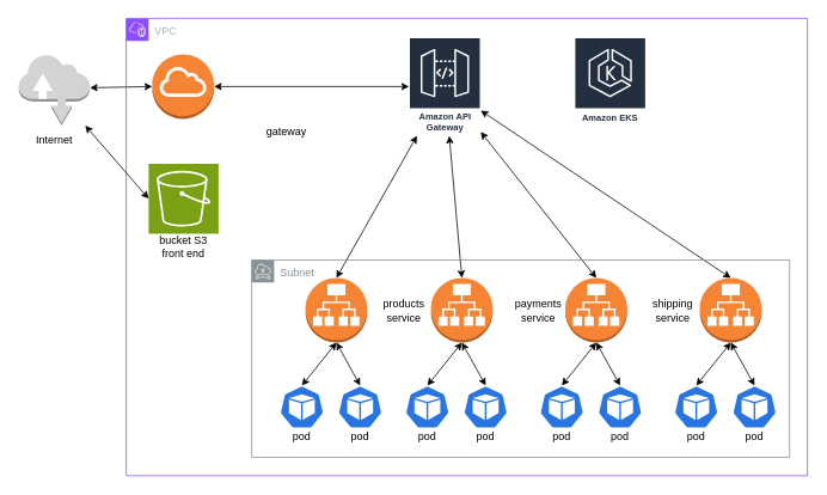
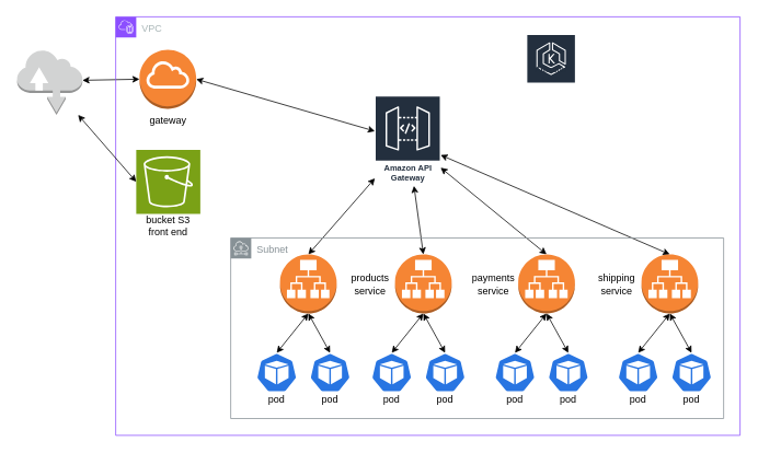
  <mxCell id="0" />
  <mxCell id="1" parent="0" />
  <mxCell id="2" value="" style="outlineConnect=0;dashed=0;verticalLabelPosition=bottom;verticalAlign=top;align=center;html=1;shape=mxgraph.aws3.internet;fillColor=#D2D3D3;gradientColor=none;" vertex="1" parent="1"><mxGeometry x="20" y="60" width="79.5" height="79.5" as="geometry" /></mxCell>
  <mxCell id="3" value="" style="endArrow=classic;startArrow=classic;html=1;rounded=0;exitX=1;exitY=0.47;exitDx=0;exitDy=0;exitPerimeter=0;entryX=0;entryY=0.5;entryDx=0;entryDy=0;entryPerimeter=0;" edge="1" parent="1" source="2" target="4"><mxGeometry width="50" height="50" relative="1" as="geometry"><mxPoint x="1130" y="550" as="sourcePoint" /><mxPoint x="1180" y="500" as="targetPoint" /></mxGeometry></mxCell>
  <mxCell id="4" value="" style="outlineConnect=0;dashed=0;verticalLabelPosition=bottom;verticalAlign=top;align=center;html=1;shape=mxgraph.aws3.internet_gateway;fillColor=#F58534;gradientColor=none;" vertex="1" parent="1"><mxGeometry x="169" y="60" width="69" height="72" as="geometry" /></mxCell>
  <mxCell id="5" value="" style="endArrow=classic;startArrow=classic;html=1;rounded=0;exitX=1;exitY=0.5;exitDx=0;exitDy=0;exitPerimeter=0;fontStyle=1" edge="1" parent="1" source="4" target="20"><mxGeometry width="50" height="50" relative="1" as="geometry"><mxPoint x="154.5" y="120" as="sourcePoint" /><mxPoint x="290" y="172" as="targetPoint" /></mxGeometry></mxCell>
  <mxCell id="6" value="VPC" style="points=[[0,0],[0.25,0],[0.5,0],[0.75,0],[1,0],[1,0.25],[1,0.5],[1,0.75],[1,1],[0.75,1],[0.5,1],[0.25,1],[0,1],[0,0.75],[0,0.5],[0,0.25]];outlineConnect=0;gradientColor=none;html=1;whiteSpace=wrap;fontSize=12;fontStyle=0;container=0;pointerEvents=0;collapsible=0;recursiveResize=0;shape=mxgraph.aws4.group;grIcon=mxgraph.aws4.group_vpc2;strokeColor=#8C4FFF;fillColor=none;verticalAlign=top;align=left;spacingLeft=30;fontColor=#AAB7B8;dashed=0;movable=1;resizable=1;rotatable=1;deletable=1;editable=1;locked=0;connectable=1;" vertex="1" parent="1"><mxGeometry x="140" y="20" width="760" height="510" as="geometry" /></mxCell>
  <mxCell id="7" value="" style="endArrow=classic;startArrow=classic;html=1;rounded=0;fontStyle=1;entryX=0;entryY=0.5;entryDx=0;entryDy=0;entryPerimeter=0;" edge="1" parent="1" source="2" target="22"><mxGeometry width="50" height="50" relative="1" as="geometry"><mxPoint x="100" y="130" as="sourcePoint" /><mxPoint x="76" y="438" as="targetPoint" /></mxGeometry></mxCell>
  <mxCell id="8" value="" style="group" vertex="1" connectable="0" parent="1"><mxGeometry x="420" y="309.5" width="151" height="192" as="geometry" /></mxCell>
  <mxCell id="9" value="" style="aspect=fixed;sketch=0;html=1;dashed=0;whitespace=wrap;verticalLabelPosition=bottom;verticalAlign=top;fillColor=#2875E2;strokeColor=#ffffff;points=[[0.005,0.63,0],[0.1,0.2,0],[0.9,0.2,0],[0.5,0,0],[0.995,0.63,0],[0.72,0.99,0],[0.5,1,0],[0.28,0.99,0]];shape=mxgraph.kubernetes.icon2;prIcon=pod" vertex="1" parent="8"><mxGeometry x="31" y="120" width="50" height="48" as="geometry" /></mxCell>
  <mxCell id="10" value="" style="aspect=fixed;sketch=0;html=1;dashed=0;whitespace=wrap;verticalLabelPosition=bottom;verticalAlign=top;fillColor=#2875E2;strokeColor=#ffffff;points=[[0.005,0.63,0],[0.1,0.2,0],[0.9,0.2,0],[0.5,0,0],[0.995,0.63,0],[0.72,0.99,0],[0.5,1,0],[0.28,0.99,0]];shape=mxgraph.kubernetes.icon2;prIcon=pod" vertex="1" parent="8"><mxGeometry x="96" y="120" width="50" height="48" as="geometry" /></mxCell>
  <mxCell id="11" value="pod" style="text;html=1;align=center;verticalAlign=middle;whiteSpace=wrap;rounded=0;" vertex="1" parent="8"><mxGeometry x="26" y="162" width="60" height="30" as="geometry" /></mxCell>
  <mxCell id="12" value="pod" style="text;html=1;align=center;verticalAlign=middle;whiteSpace=wrap;rounded=0;" vertex="1" parent="8"><mxGeometry x="91" y="162" width="60" height="30" as="geometry" /></mxCell>
  <mxCell id="13" value="" style="outlineConnect=0;dashed=0;verticalLabelPosition=bottom;verticalAlign=top;align=center;html=1;shape=mxgraph.aws3.application_load_balancer;fillColor=#F58534;gradientColor=none;" vertex="1" parent="8"><mxGeometry x="60" width="69" height="72" as="geometry" /></mxCell>
  <mxCell id="14" value="products&lt;br&gt;service" style="text;html=1;align=center;verticalAlign=middle;whiteSpace=wrap;rounded=0;" vertex="1" parent="8"><mxGeometry y="21" width="60" height="30" as="geometry" /></mxCell>
  <mxCell id="15" value="" style="endArrow=classic;startArrow=classic;html=1;rounded=0;entryX=0.5;entryY=1;entryDx=0;entryDy=0;entryPerimeter=0;exitX=0.5;exitY=0;exitDx=0;exitDy=0;exitPerimeter=0;" edge="1" parent="8" source="9" target="13"><mxGeometry width="50" height="50" relative="1" as="geometry"><mxPoint x="280" y="170" as="sourcePoint" /><mxPoint x="330" y="120" as="targetPoint" /></mxGeometry></mxCell>
  <mxCell id="16" value="" style="endArrow=classic;startArrow=classic;html=1;rounded=0;entryX=0.5;entryY=1;entryDx=0;entryDy=0;entryPerimeter=0;exitX=0.5;exitY=0;exitDx=0;exitDy=0;exitPerimeter=0;" edge="1" parent="8" source="10" target="13"><mxGeometry width="50" height="50" relative="1" as="geometry"><mxPoint x="280" y="170" as="sourcePoint" /><mxPoint x="330" y="120" as="targetPoint" /></mxGeometry></mxCell>
  <mxCell id="17" value="" style="endArrow=classic;startArrow=classic;html=1;rounded=0;exitX=0.5;exitY=0;exitDx=0;exitDy=0;exitPerimeter=0;" edge="1" parent="1" source="13" target="20"><mxGeometry width="50" height="50" relative="1" as="geometry"><mxPoint x="560" y="359.5" as="sourcePoint" /><mxPoint x="610" y="309.5" as="targetPoint" /></mxGeometry></mxCell>
- <mxCell id="18" value="gateway" style="text;html=1;align=center;verticalAlign=middle;whiteSpace=wrap;rounded=0;" vertex="1" parent="1"><mxGeometry x="289" y="132" width="60" height="30" as="geometry" /></mxCell>
- <mxCell id="19" value="Amazon EKS" style="sketch=0;outlineConnect=0;fontColor=#232F3E;gradientColor=none;strokeColor=#ffffff;fillColor=#232F3E;dashed=0;verticalLabelPosition=middle;verticalAlign=bottom;align=center;html=1;whiteSpace=wrap;fontSize=10;fontStyle=1;spacing=3;shape=mxgraph.aws4.productIcon;prIcon=mxgraph.aws4.eks;" vertex="1" parent="1"><mxGeometry x="640" y="41" width="80" height="100" as="geometry" /></mxCell>
- <mxCell id="20" value="Amazon API Gateway" style="sketch=0;outlineConnect=0;fontColor=#232F3E;gradientColor=none;strokeColor=#ffffff;fillColor=#232F3E;dashed=0;verticalLabelPosition=middle;verticalAlign=bottom;align=center;html=1;whiteSpace=wrap;fontSize=10;fontStyle=1;spacing=3;shape=mxgraph.aws4.productIcon;prIcon=mxgraph.aws4.api_gateway;movable=1;resizable=1;rotatable=1;deletable=1;editable=1;locked=0;connectable=1;" vertex="1" parent="1"><mxGeometry x="455.5" y="41" width="80" height="110" as="geometry" /></mxCell>
+ <mxCell id="18" value="gateway" style="text;html=1;align=center;verticalAlign=middle;whiteSpace=wrap;rounded=0;" vertex="1" parent="1"><mxGeometry x="174" y="132" width="60" height="30" as="geometry" /></mxCell>
+ <mxCell id="19" value="Amazon EKS" style="sketch=0;outlineConnect=0;fontColor=#232F3E;gradientColor=none;strokeColor=#ffffff;fillColor=#232F3E;dashed=0;verticalLabelPosition=middle;verticalAlign=bottom;align=center;html=1;whiteSpace=wrap;fontSize=10;fontStyle=1;spacing=3;shape=mxgraph.aws4.productIcon;prIcon=mxgraph.aws4.eks;" vertex="1" parent="1"><mxGeometry x="640" y="41" width="60" height="65" as="geometry" /></mxCell>
+ <mxCell id="20" value="Amazon API Gateway" style="sketch=0;outlineConnect=0;fontColor=#232F3E;gradientColor=none;strokeColor=#ffffff;fillColor=#232F3E;dashed=0;verticalLabelPosition=middle;verticalAlign=bottom;align=center;html=1;whiteSpace=wrap;fontSize=10;fontStyle=1;spacing=3;shape=mxgraph.aws4.productIcon;prIcon=mxgraph.aws4.api_gateway;movable=1;resizable=1;rotatable=1;deletable=1;editable=1;locked=0;connectable=1;" vertex="1" parent="1"><mxGeometry x="455.5" y="116" width="80" height="110" as="geometry" /></mxCell>
  <mxCell id="21" value="" style="endArrow=classic;startArrow=classic;html=1;rounded=0;fontStyle=1;entryX=0.5;entryY=0;entryDx=0;entryDy=0;entryPerimeter=0;" edge="1" parent="1" source="20" target="50"><mxGeometry width="50" height="50" relative="1" as="geometry"><mxPoint x="833.239" y="77.5" as="sourcePoint" /><mxPoint x="808.77" y="235.5" as="targetPoint" /></mxGeometry></mxCell>
  <mxCell id="22" value="" style="sketch=0;points=[[0,0,0],[0.25,0,0],[0.5,0,0],[0.75,0,0],[1,0,0],[0,1,0],[0.25,1,0],[0.5,1,0],[0.75,1,0],[1,1,0],[0,0.25,0],[0,0.5,0],[0,0.75,0],[1,0.25,0],[1,0.5,0],[1,0.75,0]];outlineConnect=0;fontColor=#232F3E;fillColor=#7AA116;strokeColor=#ffffff;dashed=0;verticalLabelPosition=bottom;verticalAlign=top;align=center;html=1;fontSize=12;fontStyle=0;aspect=fixed;shape=mxgraph.aws4.resourceIcon;resIcon=mxgraph.aws4.s3;" vertex="1" parent="1"><mxGeometry x="165" y="182" width="78" height="78" as="geometry" /></mxCell>
  <mxCell id="23" value="" style="endArrow=classic;startArrow=classic;html=1;rounded=0;exitX=0.5;exitY=0;exitDx=0;exitDy=0;exitPerimeter=0;" edge="1" parent="1" source="33" target="20"><mxGeometry width="50" height="50" relative="1" as="geometry"><mxPoint x="560" y="359.5" as="sourcePoint" /><mxPoint x="610" y="309.5" as="targetPoint" /></mxGeometry></mxCell>
  <mxCell id="24" value="" style="endArrow=classic;startArrow=classic;html=1;rounded=0;exitX=0.5;exitY=0;exitDx=0;exitDy=0;exitPerimeter=0;" edge="1" parent="1" source="42" target="20"><mxGeometry width="50" height="50" relative="1" as="geometry"><mxPoint x="560" y="359.5" as="sourcePoint" /><mxPoint x="610" y="309.5" as="targetPoint" /></mxGeometry></mxCell>
  <mxCell id="25" value="bucket S3&lt;br&gt;front end" style="text;html=1;align=center;verticalAlign=middle;whiteSpace=wrap;rounded=0;" vertex="1" parent="1"><mxGeometry x="174" y="260" width="60" height="30" as="geometry" /></mxCell>
  <mxCell id="26" value="Subnet" style="sketch=0;outlineConnect=0;gradientColor=none;html=1;whiteSpace=wrap;fontSize=12;fontStyle=0;shape=mxgraph.aws4.group;grIcon=mxgraph.aws4.group_subnet;strokeColor=#879196;fillColor=none;verticalAlign=top;align=left;spacingLeft=30;fontColor=#879196;dashed=0;" vertex="1" parent="1"><mxGeometry x="280" y="289.5" width="600" height="220" as="geometry" /></mxCell>
- <mxCell id="27" value="Internet" style="text;html=1;align=center;verticalAlign=middle;whiteSpace=wrap;rounded=0;" vertex="1" parent="1"><mxGeometry x="29.75" y="141" width="60" height="30" as="geometry" /></mxCell>
  <mxCell id="28" value="" style="group" vertex="1" connectable="0" parent="1"><mxGeometry x="570" y="309.5" width="151" height="192" as="geometry" /></mxCell>
  <mxCell id="29" value="" style="aspect=fixed;sketch=0;html=1;dashed=0;whitespace=wrap;verticalLabelPosition=bottom;verticalAlign=top;fillColor=#2875E2;strokeColor=#ffffff;points=[[0.005,0.63,0],[0.1,0.2,0],[0.9,0.2,0],[0.5,0,0],[0.995,0.63,0],[0.72,0.99,0],[0.5,1,0],[0.28,0.99,0]];shape=mxgraph.kubernetes.icon2;prIcon=pod" vertex="1" parent="28"><mxGeometry x="31" y="120" width="50" height="48" as="geometry" /></mxCell>
  <mxCell id="30" value="" style="aspect=fixed;sketch=0;html=1;dashed=0;whitespace=wrap;verticalLabelPosition=bottom;verticalAlign=top;fillColor=#2875E2;strokeColor=#ffffff;points=[[0.005,0.63,0],[0.1,0.2,0],[0.9,0.2,0],[0.5,0,0],[0.995,0.63,0],[0.72,0.99,0],[0.5,1,0],[0.28,0.99,0]];shape=mxgraph.kubernetes.icon2;prIcon=pod" vertex="1" parent="28"><mxGeometry x="96" y="120" width="50" height="48" as="geometry" /></mxCell>
  <mxCell id="31" value="pod" style="text;html=1;align=center;verticalAlign=middle;whiteSpace=wrap;rounded=0;" vertex="1" parent="28"><mxGeometry x="26" y="162" width="60" height="30" as="geometry" /></mxCell>
  <mxCell id="32" value="pod" style="text;html=1;align=center;verticalAlign=middle;whiteSpace=wrap;rounded=0;" vertex="1" parent="28"><mxGeometry x="91" y="162" width="60" height="30" as="geometry" /></mxCell>
  <mxCell id="33" value="" style="outlineConnect=0;dashed=0;verticalLabelPosition=bottom;verticalAlign=top;align=center;html=1;shape=mxgraph.aws3.application_load_balancer;fillColor=#F58534;gradientColor=none;" vertex="1" parent="28"><mxGeometry x="60" width="69" height="72" as="geometry" /></mxCell>
  <mxCell id="34" value="payments&lt;br&gt;service" style="text;html=1;align=center;verticalAlign=middle;whiteSpace=wrap;rounded=0;" vertex="1" parent="28"><mxGeometry y="21" width="60" height="30" as="geometry" /></mxCell>
  <mxCell id="35" value="" style="endArrow=classic;startArrow=classic;html=1;rounded=0;entryX=0.5;entryY=1;entryDx=0;entryDy=0;entryPerimeter=0;exitX=0.5;exitY=0;exitDx=0;exitDy=0;exitPerimeter=0;" edge="1" parent="28" source="29" target="33"><mxGeometry width="50" height="50" relative="1" as="geometry"><mxPoint x="280" y="170" as="sourcePoint" /><mxPoint x="330" y="120" as="targetPoint" /></mxGeometry></mxCell>
  <mxCell id="36" value="" style="endArrow=classic;startArrow=classic;html=1;rounded=0;entryX=0.5;entryY=1;entryDx=0;entryDy=0;entryPerimeter=0;exitX=0.5;exitY=0;exitDx=0;exitDy=0;exitPerimeter=0;" edge="1" parent="28" source="30" target="33"><mxGeometry width="50" height="50" relative="1" as="geometry"><mxPoint x="280" y="170" as="sourcePoint" /><mxPoint x="330" y="120" as="targetPoint" /></mxGeometry></mxCell>
  <mxCell id="37" value="" style="group" vertex="1" connectable="0" parent="1"><mxGeometry x="720" y="309.5" width="160" height="192" as="geometry" /></mxCell>
  <mxCell id="38" value="" style="aspect=fixed;sketch=0;html=1;dashed=0;whitespace=wrap;verticalLabelPosition=bottom;verticalAlign=top;fillColor=#2875E2;strokeColor=#ffffff;points=[[0.005,0.63,0],[0.1,0.2,0],[0.9,0.2,0],[0.5,0,0],[0.995,0.63,0],[0.72,0.99,0],[0.5,1,0],[0.28,0.99,0]];shape=mxgraph.kubernetes.icon2;prIcon=pod" vertex="1" parent="37"><mxGeometry x="31" y="120" width="50" height="48" as="geometry" /></mxCell>
  <mxCell id="39" value="" style="aspect=fixed;sketch=0;html=1;dashed=0;whitespace=wrap;verticalLabelPosition=bottom;verticalAlign=top;fillColor=#2875E2;strokeColor=#ffffff;points=[[0.005,0.63,0],[0.1,0.2,0],[0.9,0.2,0],[0.5,0,0],[0.995,0.63,0],[0.72,0.99,0],[0.5,1,0],[0.28,0.99,0]];shape=mxgraph.kubernetes.icon2;prIcon=pod" vertex="1" parent="37"><mxGeometry x="96" y="120" width="50" height="48" as="geometry" /></mxCell>
  <mxCell id="40" value="pod" style="text;html=1;align=center;verticalAlign=middle;whiteSpace=wrap;rounded=0;" vertex="1" parent="37"><mxGeometry x="26" y="162" width="60" height="30" as="geometry" /></mxCell>
  <mxCell id="41" value="pod" style="text;html=1;align=center;verticalAlign=middle;whiteSpace=wrap;rounded=0;" vertex="1" parent="37"><mxGeometry x="91" y="162" width="60" height="30" as="geometry" /></mxCell>
  <mxCell id="42" value="" style="outlineConnect=0;dashed=0;verticalLabelPosition=bottom;verticalAlign=top;align=center;html=1;shape=mxgraph.aws3.application_load_balancer;fillColor=#F58534;gradientColor=none;" vertex="1" parent="37"><mxGeometry x="60" width="69" height="72" as="geometry" /></mxCell>
  <mxCell id="43" value="shipping&lt;br&gt;service" style="text;html=1;align=center;verticalAlign=middle;whiteSpace=wrap;rounded=0;" vertex="1" parent="37"><mxGeometry y="21" width="60" height="30" as="geometry" /></mxCell>
  <mxCell id="44" value="" style="endArrow=classic;startArrow=classic;html=1;rounded=0;entryX=0.5;entryY=1;entryDx=0;entryDy=0;entryPerimeter=0;exitX=0.5;exitY=0;exitDx=0;exitDy=0;exitPerimeter=0;" edge="1" parent="37" source="38" target="42"><mxGeometry width="50" height="50" relative="1" as="geometry"><mxPoint x="280" y="170" as="sourcePoint" /><mxPoint x="330" y="120" as="targetPoint" /></mxGeometry></mxCell>
  <mxCell id="45" value="" style="endArrow=classic;startArrow=classic;html=1;rounded=0;entryX=0.5;entryY=1;entryDx=0;entryDy=0;entryPerimeter=0;exitX=0.5;exitY=0;exitDx=0;exitDy=0;exitPerimeter=0;" edge="1" parent="37" source="39" target="42"><mxGeometry width="50" height="50" relative="1" as="geometry"><mxPoint x="280" y="170" as="sourcePoint" /><mxPoint x="330" y="120" as="targetPoint" /></mxGeometry></mxCell>
  <mxCell id="46" value="" style="aspect=fixed;sketch=0;html=1;dashed=0;whitespace=wrap;verticalLabelPosition=bottom;verticalAlign=top;fillColor=#2875E2;strokeColor=#ffffff;points=[[0.005,0.63,0],[0.1,0.2,0],[0.9,0.2,0],[0.5,0,0],[0.995,0.63,0],[0.72,0.99,0],[0.5,1,0],[0.28,0.99,0]];shape=mxgraph.kubernetes.icon2;prIcon=pod" vertex="1" parent="1"><mxGeometry x="311" y="429.5" width="50" height="48" as="geometry" /></mxCell>
  <mxCell id="47" value="" style="aspect=fixed;sketch=0;html=1;dashed=0;whitespace=wrap;verticalLabelPosition=bottom;verticalAlign=top;fillColor=#2875E2;strokeColor=#ffffff;points=[[0.005,0.63,0],[0.1,0.2,0],[0.9,0.2,0],[0.5,0,0],[0.995,0.63,0],[0.72,0.99,0],[0.5,1,0],[0.28,0.99,0]];shape=mxgraph.kubernetes.icon2;prIcon=pod" vertex="1" parent="1"><mxGeometry x="376" y="429.5" width="50" height="48" as="geometry" /></mxCell>
  <mxCell id="48" value="pod" style="text;html=1;align=center;verticalAlign=middle;whiteSpace=wrap;rounded=0;" vertex="1" parent="1"><mxGeometry x="306" y="471.5" width="60" height="30" as="geometry" /></mxCell>
  <mxCell id="49" value="pod" style="text;html=1;align=center;verticalAlign=middle;whiteSpace=wrap;rounded=0;" vertex="1" parent="1"><mxGeometry x="371" y="471.5" width="60" height="30" as="geometry" /></mxCell>
  <mxCell id="50" value="" style="outlineConnect=0;dashed=0;verticalLabelPosition=bottom;verticalAlign=top;align=center;html=1;shape=mxgraph.aws3.application_load_balancer;fillColor=#F58534;gradientColor=none;" vertex="1" parent="1"><mxGeometry x="340" y="309.5" width="69" height="72" as="geometry" /></mxCell>
  <mxCell id="51" value="" style="endArrow=classic;startArrow=classic;html=1;rounded=0;entryX=0.5;entryY=1;entryDx=0;entryDy=0;entryPerimeter=0;exitX=0.5;exitY=0;exitDx=0;exitDy=0;exitPerimeter=0;" edge="1" parent="1" source="46" target="50"><mxGeometry width="50" height="50" relative="1" as="geometry"><mxPoint x="560" y="479.5" as="sourcePoint" /><mxPoint x="610" y="429.5" as="targetPoint" /></mxGeometry></mxCell>
  <mxCell id="52" value="" style="endArrow=classic;startArrow=classic;html=1;rounded=0;entryX=0.5;entryY=1;entryDx=0;entryDy=0;entryPerimeter=0;exitX=0.5;exitY=0;exitDx=0;exitDy=0;exitPerimeter=0;" edge="1" parent="1" source="47" target="50"><mxGeometry width="50" height="50" relative="1" as="geometry"><mxPoint x="560" y="479.5" as="sourcePoint" /><mxPoint x="610" y="429.5" as="targetPoint" /></mxGeometry></mxCell>
